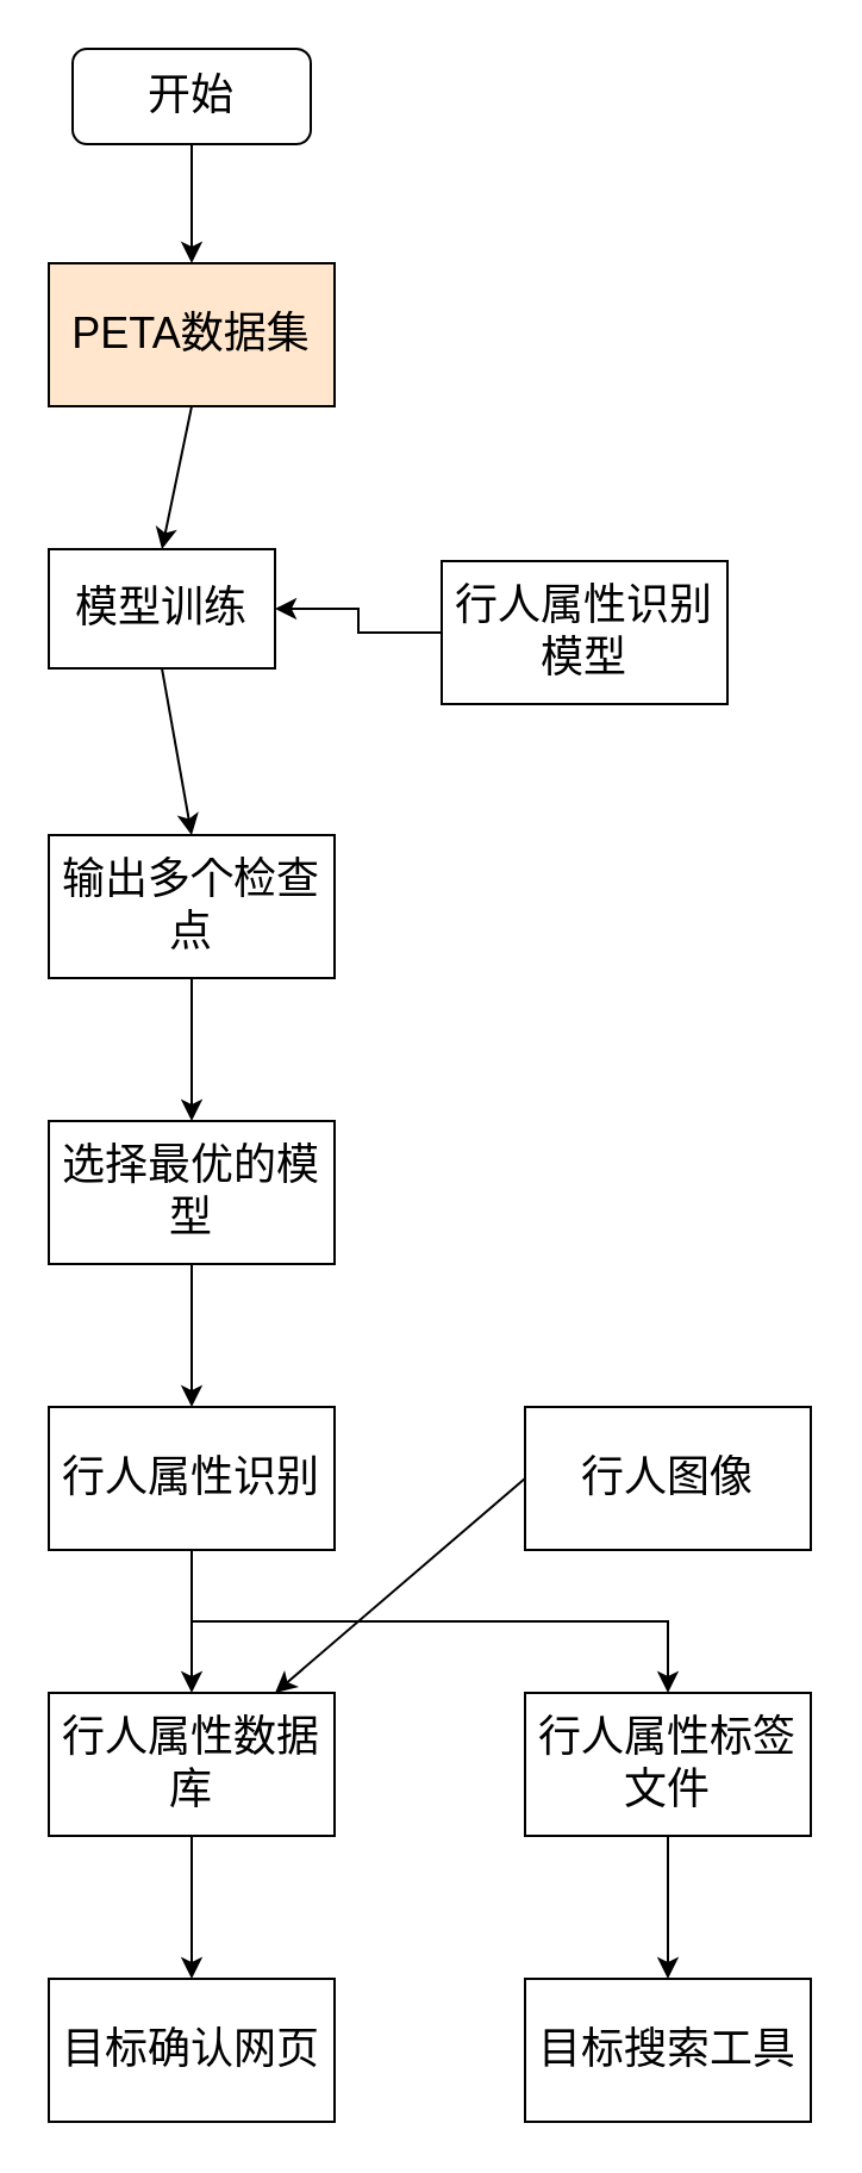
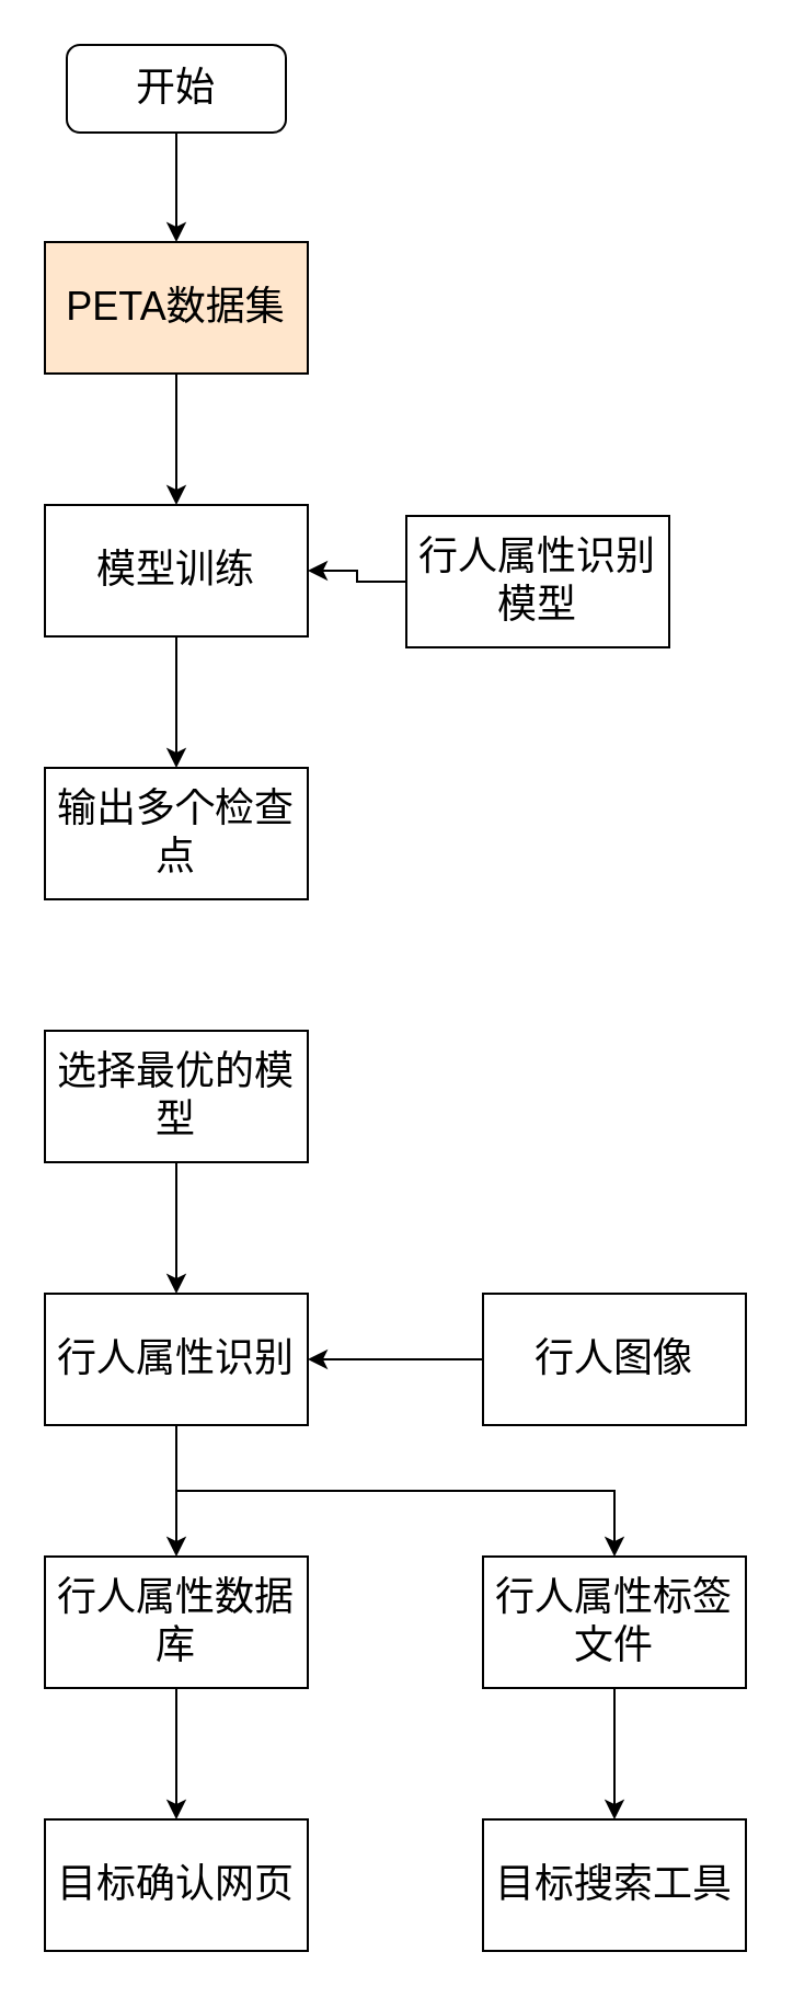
  <mxCell id="0" />
  <mxCell id="1" parent="0" />
  <mxCell id="2" value="&lt;font style=&quot;font-size: 18px&quot;&gt;PETA数据集&lt;/font&gt;" style="rounded=0;whiteSpace=wrap;html=1;fillColor=#ffe6cc;" vertex="1" parent="1"><mxGeometry x="20" y="110" width="120" height="60" as="geometry" /></mxCell>
- <mxCell id="3" value="&lt;font style=&quot;font-size: 18px&quot;&gt;模型训练&lt;/font&gt;" style="rounded=0;whiteSpace=wrap;html=1;fillColor=#FFFFFF;gradientColor=none;" vertex="1" parent="1"><mxGeometry x="20" y="230" width="95" height="50" as="geometry" /></mxCell>
+ <mxCell id="3" value="&lt;font style=&quot;font-size: 18px&quot;&gt;模型训练&lt;/font&gt;" style="rounded=0;whiteSpace=wrap;html=1;fillColor=#FFFFFF;gradientColor=none;" vertex="1" parent="1"><mxGeometry x="20" y="230" width="120" height="60" as="geometry" /></mxCell>
  <mxCell id="4" value="" style="endArrow=classic;html=1;exitX=0.5;exitY=1;exitDx=0;exitDy=0;entryX=0.5;entryY=0;entryDx=0;entryDy=0;" edge="1" parent="1" source="2" target="3"><mxGeometry width="50" height="50" relative="1" as="geometry"><mxPoint x="140" y="310" as="sourcePoint" /><mxPoint x="190" y="260" as="targetPoint" /></mxGeometry></mxCell>
  <mxCell id="5" value="&lt;font style=&quot;font-size: 18px&quot;&gt;输出多个检查点&lt;/font&gt;" style="rounded=0;whiteSpace=wrap;html=1;fillColor=#FFFFFF;gradientColor=none;" vertex="1" parent="1"><mxGeometry x="20" y="350" width="120" height="60" as="geometry" /></mxCell>
  <mxCell id="6" value="" style="endArrow=classic;html=1;exitX=0.5;exitY=1;exitDx=0;exitDy=0;entryX=0.5;entryY=0;entryDx=0;entryDy=0;" edge="1" parent="1" source="3" target="5"><mxGeometry width="50" height="50" relative="1" as="geometry"><mxPoint x="140" y="310" as="sourcePoint" /><mxPoint x="190" y="260" as="targetPoint" /></mxGeometry></mxCell>
  <mxCell id="7" value="&lt;font style=&quot;font-size: 18px&quot;&gt;选择最优的模型&lt;/font&gt;" style="rounded=0;whiteSpace=wrap;html=1;fillColor=#FFFFFF;gradientColor=none;" vertex="1" parent="1"><mxGeometry x="20" y="470" width="120" height="60" as="geometry" /></mxCell>
- <mxCell id="8" value="" style="endArrow=classic;html=1;exitX=0.5;exitY=1;exitDx=0;exitDy=0;entryX=0.5;entryY=0;entryDx=0;entryDy=0;" edge="1" parent="1" source="5" target="7"><mxGeometry width="50" height="50" relative="1" as="geometry"><mxPoint x="140" y="500" as="sourcePoint" /><mxPoint x="190" y="450" as="targetPoint" /></mxGeometry></mxCell>
  <mxCell id="9" value="&lt;font style=&quot;font-size: 18px&quot;&gt;行人属性识别&lt;/font&gt;" style="rounded=0;whiteSpace=wrap;html=1;fillColor=#FFFFFF;gradientColor=none;" vertex="1" parent="1"><mxGeometry x="20" y="590" width="120" height="60" as="geometry" /></mxCell>
  <mxCell id="10" value="&lt;font style=&quot;font-size: 18px&quot;&gt;行人图像&lt;/font&gt;" style="rounded=0;whiteSpace=wrap;html=1;fillColor=#FFFFFF;gradientColor=none;" vertex="1" parent="1"><mxGeometry x="220" y="590" width="120" height="60" as="geometry" /></mxCell>
  <mxCell id="11" value="" style="endArrow=classic;html=1;exitX=0.5;exitY=1;exitDx=0;exitDy=0;" edge="1" parent="1" source="7" target="9"><mxGeometry width="50" height="50" relative="1" as="geometry"><mxPoint x="140" y="380" as="sourcePoint" /><mxPoint x="190" y="330" as="targetPoint" /></mxGeometry></mxCell>
- <mxCell id="12" value="" style="endArrow=classic;html=1;exitX=0;exitY=0.5;exitDx=0;exitDy=0;" edge="1" parent="1" source="10" target="16"><mxGeometry width="50" height="50" relative="1" as="geometry"><mxPoint x="140" y="380" as="sourcePoint" /><mxPoint x="190" y="330" as="targetPoint" /></mxGeometry></mxCell>
+ <mxCell id="12" value="" style="endArrow=classic;html=1;exitX=0;exitY=0.5;exitDx=0;exitDy=0;entryX=1;entryY=0.5;entryDx=0;entryDy=0;" edge="1" parent="1" source="10" target="9"><mxGeometry width="50" height="50" relative="1" as="geometry"><mxPoint x="140" y="380" as="sourcePoint" /><mxPoint x="190" y="330" as="targetPoint" /></mxGeometry></mxCell>
  <mxCell id="13" value="&lt;font style=&quot;font-size: 18px&quot;&gt;开始&lt;/font&gt;" style="rounded=1;whiteSpace=wrap;html=1;fillColor=#FFFFFF;gradientColor=none;" vertex="1" parent="1"><mxGeometry x="30" y="20" width="100" height="40" as="geometry" /></mxCell>
  <mxCell id="14" value="" style="endArrow=classic;html=1;exitX=0.5;exitY=1;exitDx=0;exitDy=0;entryX=0.5;entryY=0;entryDx=0;entryDy=0;" edge="1" parent="1" source="13" target="2"><mxGeometry width="50" height="50" relative="1" as="geometry"><mxPoint x="140" y="380" as="sourcePoint" /><mxPoint x="190" y="330" as="targetPoint" /></mxGeometry></mxCell>
  <mxCell id="15" value="" style="endArrow=classic;html=1;exitX=0.5;exitY=1;exitDx=0;exitDy=0;" edge="1" parent="1" source="9" target="16"><mxGeometry width="50" height="50" relative="1" as="geometry"><mxPoint x="140" y="570" as="sourcePoint" /><mxPoint x="80" y="710" as="targetPoint" /></mxGeometry></mxCell>
  <mxCell id="16" value="&lt;font style=&quot;font-size: 18px&quot;&gt;行人属性数据库&lt;/font&gt;" style="rounded=0;whiteSpace=wrap;html=1;fillColor=#FFFFFF;gradientColor=none;" vertex="1" parent="1"><mxGeometry x="20" y="710" width="120" height="60" as="geometry" /></mxCell>
  <mxCell id="17" value="" style="endArrow=classic;html=1;rounded=0;entryX=0.5;entryY=0;entryDx=0;entryDy=0;" edge="1" parent="1" target="19"><mxGeometry width="50" height="50" relative="1" as="geometry"><mxPoint x="80" y="680" as="sourcePoint" /><mxPoint x="220" y="710" as="targetPoint" /><Array as="points"><mxPoint x="280" y="680" /></Array></mxGeometry></mxCell>
  <mxCell id="18" style="edgeStyle=orthogonalEdgeStyle;rounded=0;orthogonalLoop=1;jettySize=auto;html=1;entryX=0.5;entryY=0;entryDx=0;entryDy=0;" edge="1" parent="1" source="19" target="24"><mxGeometry relative="1" as="geometry" /></mxCell>
  <mxCell id="19" value="&lt;font style=&quot;font-size: 18px&quot;&gt;行人属性标签文件&lt;/font&gt;" style="rounded=0;whiteSpace=wrap;html=1;fillColor=#FFFFFF;gradientColor=none;" vertex="1" parent="1"><mxGeometry x="220" y="710" width="120" height="60" as="geometry" /></mxCell>
  <mxCell id="20" value="" style="endArrow=classic;html=1;exitX=0.5;exitY=1;exitDx=0;exitDy=0;" edge="1" parent="1" source="16" target="21"><mxGeometry width="50" height="50" relative="1" as="geometry"><mxPoint x="140" y="740" as="sourcePoint" /><mxPoint x="80" y="830" as="targetPoint" /></mxGeometry></mxCell>
  <mxCell id="21" value="&lt;font style=&quot;font-size: 18px&quot;&gt;目标确认网页&lt;/font&gt;" style="rounded=0;whiteSpace=wrap;html=1;fillColor=#FFFFFF;gradientColor=none;" vertex="1" parent="1"><mxGeometry x="20" y="830" width="120" height="60" as="geometry" /></mxCell>
  <mxCell id="22" style="edgeStyle=orthogonalEdgeStyle;rounded=0;orthogonalLoop=1;jettySize=auto;html=1;entryX=1;entryY=0.5;entryDx=0;entryDy=0;" edge="1" parent="1" source="23" target="3"><mxGeometry relative="1" as="geometry" /></mxCell>
  <mxCell id="23" value="&lt;font style=&quot;font-size: 18px&quot;&gt;行人属性识别模型&lt;/font&gt;" style="rounded=0;whiteSpace=wrap;html=1;fillColor=#FFFFFF;gradientColor=none;" vertex="1" parent="1"><mxGeometry x="185" y="235" width="120" height="60" as="geometry" /></mxCell>
  <mxCell id="24" value="&lt;font style=&quot;font-size: 18px&quot;&gt;目标搜索工具&lt;/font&gt;" style="rounded=0;whiteSpace=wrap;html=1;fillColor=#FFFFFF;gradientColor=none;" vertex="1" parent="1"><mxGeometry x="220" y="830" width="120" height="60" as="geometry" /></mxCell>
